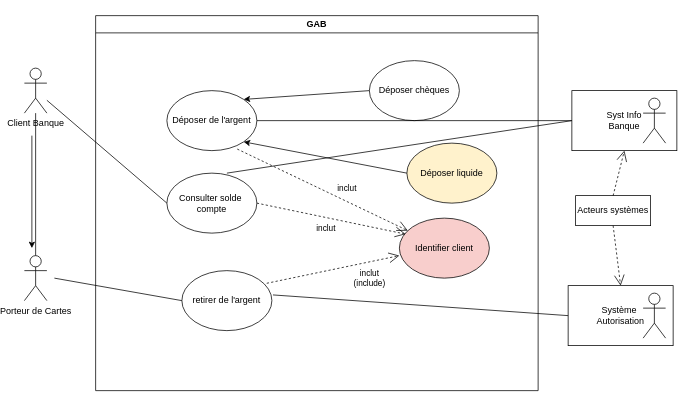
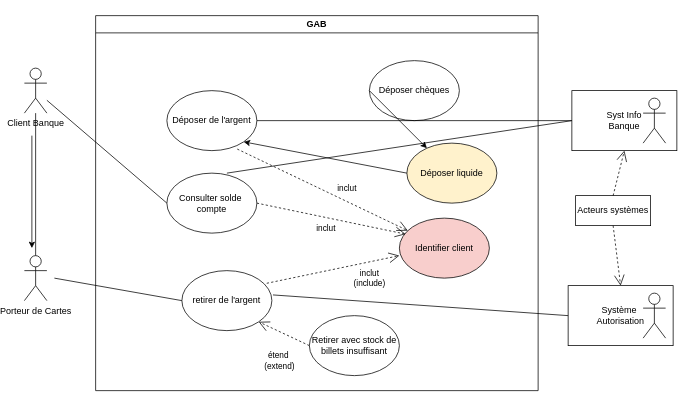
  <mxCell id="0" />
  <mxCell id="1" parent="0" />
  <mxCell id="2" value="Client Banque" style="shape=umlActor;verticalLabelPosition=bottom;verticalAlign=top;html=1;outlineConnect=0;" vertex="1" parent="1"><mxGeometry x="20" y="90" width="30" height="60" as="geometry" /></mxCell>
  <mxCell id="3" value="Porteur de Cartes" style="shape=umlActor;verticalLabelPosition=bottom;verticalAlign=top;html=1;outlineConnect=0;" vertex="1" parent="1"><mxGeometry x="20" y="340" width="30" height="60" as="geometry" /></mxCell>
  <mxCell id="4" value="GAB" style="swimlane;whiteSpace=wrap;html=1;" vertex="1" parent="1"><mxGeometry x="115" y="20" width="590" height="500" as="geometry" /></mxCell>
  <mxCell id="5" value="Déposer de l'argent" style="ellipse;whiteSpace=wrap;html=1;" vertex="1" parent="4"><mxGeometry x="95" y="100" width="120" height="80" as="geometry" /></mxCell>
  <mxCell id="6" value="Déposer chèques" style="ellipse;whiteSpace=wrap;html=1;" vertex="1" parent="4"><mxGeometry x="365" y="60" width="120" height="80" as="geometry" /></mxCell>
- <mxCell id="7" value="" style="endArrow=classic;html=1;rounded=0;entryX=1;entryY=0;entryDx=0;entryDy=0;exitX=0;exitY=0.5;exitDx=0;exitDy=0;" edge="1" parent="4" source="6" target="5"><mxGeometry width="50" height="50" relative="1" as="geometry"><mxPoint x="275" y="360" as="sourcePoint" /><mxPoint x="325" y="310" as="targetPoint" /></mxGeometry></mxCell>
+ <mxCell id="7" value="" style="endArrow=classic;html=1;rounded=0;exitX=0;exitY=0.5;exitDx=0;exitDy=0;" edge="1" parent="4" source="6" target="8"><mxGeometry width="50" height="50" relative="1" as="geometry"><mxPoint x="275" y="360" as="sourcePoint" /><mxPoint x="325" y="310" as="targetPoint" /></mxGeometry></mxCell>
  <mxCell id="8" value="Déposer liquide" style="ellipse;whiteSpace=wrap;html=1;fillColor=#fff2cc;" vertex="1" parent="4"><mxGeometry x="415" y="170" width="120" height="80" as="geometry" /></mxCell>
  <mxCell id="9" value="" style="endArrow=classic;html=1;rounded=0;entryX=1;entryY=1;entryDx=0;entryDy=0;exitX=0;exitY=0.5;exitDx=0;exitDy=0;" edge="1" parent="4" source="8" target="5"><mxGeometry width="50" height="50" relative="1" as="geometry"><mxPoint x="275" y="360" as="sourcePoint" /><mxPoint x="325" y="310" as="targetPoint" /></mxGeometry></mxCell>
  <mxCell id="10" value="Consulter solde&amp;nbsp;&lt;br&gt;compte" style="ellipse;whiteSpace=wrap;html=1;" vertex="1" parent="4"><mxGeometry x="95" y="210" width="120" height="80" as="geometry" /></mxCell>
  <mxCell id="11" value="retirer de l'argent" style="ellipse;whiteSpace=wrap;html=1;" vertex="1" parent="4"><mxGeometry x="115" y="340" width="120" height="80" as="geometry" /></mxCell>
+ <mxCell id="12" value="Retirer avec stock de billets insuffisant" style="ellipse;whiteSpace=wrap;html=1;" vertex="1" parent="4"><mxGeometry x="285" y="400" width="120" height="80" as="geometry" /></mxCell>
+ <mxCell id="13" value="étend&amp;nbsp;&lt;br&gt;(extend)" style="endArrow=open;endSize=12;dashed=1;html=1;rounded=0;exitX=0;exitY=0.5;exitDx=0;exitDy=0;entryX=1;entryY=1;entryDx=0;entryDy=0;" edge="1" parent="4" source="12" target="11"><mxGeometry x="-0.258" y="35" width="160" relative="1" as="geometry"><mxPoint x="225" y="300" as="sourcePoint" /><mxPoint x="385" y="300" as="targetPoint" /><mxPoint as="offset" /></mxGeometry></mxCell>
  <mxCell id="14" value="inclut&lt;br&gt;(include)" style="endArrow=open;endSize=12;dashed=1;html=1;rounded=0;exitX=0.943;exitY=0.211;exitDx=0;exitDy=0;exitPerimeter=0;entryX=0;entryY=0.625;entryDx=0;entryDy=0;entryPerimeter=0;" edge="1" parent="4" source="11" target="16"><mxGeometry x="0.499" y="-21" width="160" relative="1" as="geometry"><mxPoint x="235" y="330" as="sourcePoint" /><mxPoint x="395" y="330" as="targetPoint" /><mxPoint as="offset" /></mxGeometry></mxCell>
  <mxCell id="15" value="inclut" style="endArrow=open;endSize=12;dashed=1;html=1;rounded=0;exitX=1;exitY=0.5;exitDx=0;exitDy=0;entryX=0.07;entryY=0.267;entryDx=0;entryDy=0;entryPerimeter=0;" edge="1" parent="4" source="10" target="16"><mxGeometry x="-0.038" y="-13" width="160" relative="1" as="geometry"><mxPoint x="265" y="260" as="sourcePoint" /><mxPoint x="425" y="260" as="targetPoint" /><mxPoint as="offset" /></mxGeometry></mxCell>
  <mxCell id="16" value="Identifier client" style="ellipse;whiteSpace=wrap;html=1;fillColor=#f8cecc;" vertex="1" parent="4"><mxGeometry x="405" y="270" width="120" height="80" as="geometry" /></mxCell>
  <mxCell id="17" value="inclut" style="endArrow=open;endSize=12;dashed=1;html=1;rounded=0;exitX=0.782;exitY=0.974;exitDx=0;exitDy=0;exitPerimeter=0;" edge="1" parent="4" source="5" target="16"><mxGeometry x="0.225" y="16" width="160" relative="1" as="geometry"><mxPoint x="225" y="280" as="sourcePoint" /><mxPoint x="385" y="280" as="targetPoint" /><mxPoint as="offset" /></mxGeometry></mxCell>
  <mxCell id="18" value="Acteurs systèmes" style="rounded=0;whiteSpace=wrap;html=1;" vertex="1" parent="1"><mxGeometry x="755" y="260" width="100" height="40" as="geometry" /></mxCell>
  <mxCell id="19" value="" style="endArrow=none;html=1;rounded=0;" edge="1" parent="1" source="2" target="3"><mxGeometry width="50" height="50" relative="1" as="geometry"><mxPoint x="390" y="370" as="sourcePoint" /><mxPoint x="440" y="320" as="targetPoint" /></mxGeometry></mxCell>
  <mxCell id="20" value="Syst Info&lt;br&gt;Banque" style="rounded=0;whiteSpace=wrap;html=1;" vertex="1" parent="1"><mxGeometry x="750" y="120" width="140" height="80" as="geometry" /></mxCell>
  <mxCell id="21" value="" style="shape=umlActor;verticalLabelPosition=bottom;verticalAlign=top;html=1;outlineConnect=0;" vertex="1" parent="1"><mxGeometry x="845" y="130" width="30" height="60" as="geometry" /></mxCell>
  <mxCell id="22" value="" style="endArrow=none;html=1;rounded=0;entryX=0;entryY=0.5;entryDx=0;entryDy=0;exitX=1;exitY=0.5;exitDx=0;exitDy=0;" edge="1" parent="1" source="5" target="20"><mxGeometry width="50" height="50" relative="1" as="geometry"><mxPoint x="390" y="360" as="sourcePoint" /><mxPoint x="440" y="310" as="targetPoint" /></mxGeometry></mxCell>
  <mxCell id="23" value="Système&amp;nbsp;&lt;br&gt;Autorisation" style="rounded=0;whiteSpace=wrap;html=1;" vertex="1" parent="1"><mxGeometry x="745" y="380" width="140" height="80" as="geometry" /></mxCell>
  <mxCell id="24" value="" style="shape=umlActor;verticalLabelPosition=bottom;verticalAlign=top;html=1;outlineConnect=0;" vertex="1" parent="1"><mxGeometry x="845" y="390" width="30" height="60" as="geometry" /></mxCell>
  <mxCell id="25" value="" style="endArrow=none;html=1;rounded=0;exitX=0;exitY=0.5;exitDx=0;exitDy=0;" edge="1" parent="1" source="10" target="2"><mxGeometry width="50" height="50" relative="1" as="geometry"><mxPoint x="390" y="340" as="sourcePoint" /><mxPoint x="440" y="290" as="targetPoint" /></mxGeometry></mxCell>
  <mxCell id="26" value="" style="endArrow=classic;html=1;rounded=0;" edge="1" parent="1"><mxGeometry width="50" height="50" relative="1" as="geometry"><mxPoint x="30" y="180" as="sourcePoint" /><mxPoint x="30" y="330" as="targetPoint" /></mxGeometry></mxCell>
  <mxCell id="27" value="" style="endArrow=none;html=1;rounded=0;entryX=0;entryY=0.5;entryDx=0;entryDy=0;" edge="1" parent="1" target="11"><mxGeometry width="50" height="50" relative="1" as="geometry"><mxPoint x="60" y="370" as="sourcePoint" /><mxPoint x="440" y="280" as="targetPoint" /></mxGeometry></mxCell>
  <mxCell id="28" value="" style="endArrow=none;html=1;rounded=0;exitX=0.667;exitY=0;exitDx=0;exitDy=0;exitPerimeter=0;" edge="1" parent="1" source="10"><mxGeometry width="50" height="50" relative="1" as="geometry"><mxPoint x="390" y="320" as="sourcePoint" /><mxPoint x="750" y="160" as="targetPoint" /></mxGeometry></mxCell>
  <mxCell id="29" value="" style="endArrow=none;html=1;rounded=0;entryX=0;entryY=0.5;entryDx=0;entryDy=0;exitX=1.012;exitY=0.405;exitDx=0;exitDy=0;exitPerimeter=0;" edge="1" parent="1" source="11" target="23"><mxGeometry width="50" height="50" relative="1" as="geometry"><mxPoint x="390" y="320" as="sourcePoint" /><mxPoint x="440" y="270" as="targetPoint" /></mxGeometry></mxCell>
  <mxCell id="30" value="" style="endArrow=open;endSize=12;dashed=1;html=1;rounded=0;exitX=0.5;exitY=0;exitDx=0;exitDy=0;entryX=0.5;entryY=1;entryDx=0;entryDy=0;" edge="1" parent="1" source="18" target="20"><mxGeometry width="160" relative="1" as="geometry"><mxPoint x="340" y="300" as="sourcePoint" /><mxPoint x="500" y="300" as="targetPoint" /></mxGeometry></mxCell>
  <mxCell id="31" value="" style="endArrow=open;endSize=12;dashed=1;html=1;rounded=0;exitX=0.5;exitY=1;exitDx=0;exitDy=0;entryX=0.5;entryY=0;entryDx=0;entryDy=0;" edge="1" parent="1" source="18" target="23"><mxGeometry width="160" relative="1" as="geometry"><mxPoint x="340" y="300" as="sourcePoint" /><mxPoint x="500" y="300" as="targetPoint" /></mxGeometry></mxCell>
